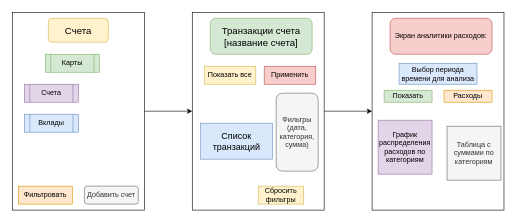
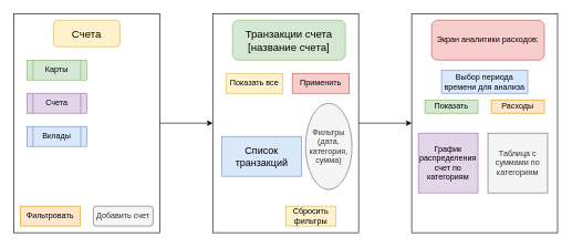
  <mxCell id="0" />
  <mxCell id="1" parent="0" />
  <mxCell id="2" style="edgeStyle=orthogonalEdgeStyle;rounded=0;orthogonalLoop=1;jettySize=auto;html=1;" edge="1" parent="1" source="3"><mxGeometry relative="1" as="geometry"><mxPoint x="320" y="185" as="targetPoint" /></mxGeometry></mxCell>
  <mxCell id="3" value="" style="rounded=0;whiteSpace=wrap;html=1;" vertex="1" parent="1"><mxGeometry x="20" y="20" width="220" height="330" as="geometry" /></mxCell>
  <mxCell id="4" value="&lt;font style=&quot;font-size: 16px;&quot;&gt;Счета&lt;/font&gt;" style="rounded=1;whiteSpace=wrap;html=1;fillColor=#fff2cc;strokeColor=#d6b656;" vertex="1" parent="1"><mxGeometry x="80" y="30" width="100" height="40" as="geometry" /></mxCell>
- <mxCell id="5" value="Карты" style="shape=process;whiteSpace=wrap;html=1;backgroundOutline=1;fillColor=#d5e8d4;strokeColor=#82b366;" vertex="1" parent="1"><mxGeometry x="75" y="90" width="90" height="30" as="geometry" /></mxCell>
+ <mxCell id="5" value="Карты" style="shape=process;whiteSpace=wrap;html=1;backgroundOutline=1;fillColor=#d5e8d4;strokeColor=#82b366;" vertex="1" parent="1"><mxGeometry x="40" y="90" width="90" height="30" as="geometry" /></mxCell>
  <mxCell id="6" value="Счета" style="shape=process;whiteSpace=wrap;html=1;backgroundOutline=1;fillColor=#e1d5e7;strokeColor=#9673a6;" vertex="1" parent="1"><mxGeometry x="40" y="140" width="90" height="30" as="geometry" /></mxCell>
  <mxCell id="7" value="Вклады" style="shape=process;whiteSpace=wrap;html=1;backgroundOutline=1;fillColor=#dae8fc;strokeColor=#6c8ebf;" vertex="1" parent="1"><mxGeometry x="40" y="190" width="90" height="30" as="geometry" /></mxCell>
  <mxCell id="8" value="Фильтровать" style="whiteSpace=wrap;html=1;fillColor=#ffe6cc;strokeColor=#d79b00;rounded=0;" vertex="1" parent="1"><mxGeometry x="30" y="310" width="90" height="30" as="geometry" /></mxCell>
  <mxCell id="9" value="Добавить счет" style="rounded=1;whiteSpace=wrap;html=1;fillColor=#f5f5f5;fontColor=#333333;strokeColor=#666666;" vertex="1" parent="1"><mxGeometry x="140" y="310" width="90" height="30" as="geometry" /></mxCell>
  <mxCell id="10" value="" style="edgeStyle=orthogonalEdgeStyle;rounded=0;orthogonalLoop=1;jettySize=auto;html=1;" edge="1" parent="1" source="11" target="17"><mxGeometry relative="1" as="geometry" /></mxCell>
  <mxCell id="11" value="" style="rounded=0;whiteSpace=wrap;html=1;" vertex="1" parent="1"><mxGeometry x="320" y="20" width="220" height="330" as="geometry" /></mxCell>
  <mxCell id="12" value="&lt;font style=&quot;font-size: 16px;&quot;&gt;Транзакции счета [название счета]&lt;/font&gt;" style="rounded=1;whiteSpace=wrap;html=1;fillColor=#d5e8d4;strokeColor=#82b366;" vertex="1" parent="1"><mxGeometry x="350" y="30" width="170" height="60" as="geometry" /></mxCell>
  <mxCell id="13" value="Применить" style="rounded=0;whiteSpace=wrap;html=1;fillColor=#f8cecc;strokeColor=#b85450;" vertex="1" parent="1"><mxGeometry x="440" y="110" width="86" height="30" as="geometry" /></mxCell>
  <mxCell id="14" value="Показать все" style="rounded=0;whiteSpace=wrap;html=1;fillColor=#fff2cc;strokeColor=#d6b656;" vertex="1" parent="1"><mxGeometry x="340" y="110" width="86" height="30" as="geometry" /></mxCell>
  <mxCell id="15" value="&lt;font style=&quot;font-size: 15px;&quot;&gt;Список транзакций&lt;/font&gt;" style="rounded=0;whiteSpace=wrap;html=1;fillColor=#dae8fc;strokeColor=#6c8ebf;" vertex="1" parent="1"><mxGeometry x="334" y="205" width="120" height="60" as="geometry" /></mxCell>
- <mxCell id="16" value="Фильтры&lt;br&gt;(дата, категория, сумма)" style="rounded=1;whiteSpace=wrap;html=1;fillColor=#f5f5f5;fontColor=#333333;strokeColor=#666666;" vertex="1" parent="1"><mxGeometry x="460" y="155" width="70" height="130" as="geometry" /></mxCell>
+ <mxCell id="16" value="Фильтры&lt;br&gt;(дата, категория, сумма)" style="ellipse;whiteSpace=wrap;html=1;fillColor=#f5f5f5;fontColor=#333333;strokeColor=#666666;" vertex="1" parent="1"><mxGeometry x="460" y="155" width="70" height="130" as="geometry" /></mxCell>
  <mxCell id="17" value="" style="rounded=0;whiteSpace=wrap;html=1;" vertex="1" parent="1"><mxGeometry x="620" y="20" width="220" height="330" as="geometry" /></mxCell>
  <mxCell id="18" value="Экран аналитики расходов:" style="rounded=1;whiteSpace=wrap;html=1;fillColor=#f8cecc;strokeColor=#b85450;" vertex="1" parent="1"><mxGeometry x="650" y="30" width="170" height="60" as="geometry" /></mxCell>
  <mxCell id="19" value="Выбор периода времени для анализа" style="rounded=0;whiteSpace=wrap;html=1;fillColor=#dae8fc;strokeColor=#6c8ebf;" vertex="1" parent="1"><mxGeometry x="665" y="105" width="130" height="35" as="geometry" /></mxCell>
  <mxCell id="20" value="Показать" style="rounded=0;whiteSpace=wrap;html=1;fillColor=#d5e8d4;strokeColor=#82b366;" vertex="1" parent="1"><mxGeometry x="640" y="150" width="80" height="20" as="geometry" /></mxCell>
  <mxCell id="21" value="Расходы" style="rounded=0;whiteSpace=wrap;html=1;fillColor=#ffe6cc;strokeColor=#d79b00;" vertex="1" parent="1"><mxGeometry x="740" y="150" width="80" height="20" as="geometry" /></mxCell>
- <mxCell id="22" value="График распределения расходов по категориям" style="whiteSpace=wrap;html=1;aspect=fixed;fillColor=#e1d5e7;strokeColor=#9673a6;" vertex="1" parent="1"><mxGeometry x="630" y="200" width="90" height="90" as="geometry" /></mxCell>
- <mxCell id="23" value="Таблица с суммами по категориям" style="whiteSpace=wrap;html=1;aspect=fixed;fillColor=#f5f5f5;fontColor=#333333;strokeColor=#666666;" vertex="1" parent="1"><mxGeometry x="745" y="210" width="90" height="90" as="geometry" /></mxCell>
+ <mxCell id="22" value="График распределения счет по категориям" style="whiteSpace=wrap;html=1;aspect=fixed;fillColor=#e1d5e7;strokeColor=#9673a6;" vertex="1" parent="1"><mxGeometry x="630" y="200" width="90" height="90" as="geometry" /></mxCell>
+ <mxCell id="23" value="Таблица с суммами по категориям" style="whiteSpace=wrap;html=1;aspect=fixed;fillColor=#f5f5f5;fontColor=#333333;strokeColor=#666666;" vertex="1" parent="1"><mxGeometry x="735" y="200" width="90" height="90" as="geometry" /></mxCell>
  <mxCell id="24" value="Сбросить фильтры" style="rounded=0;whiteSpace=wrap;html=1;fillColor=#fff2cc;strokeColor=#d6b656;" vertex="1" parent="1"><mxGeometry x="430" y="310" width="76" height="30" as="geometry" /></mxCell>
